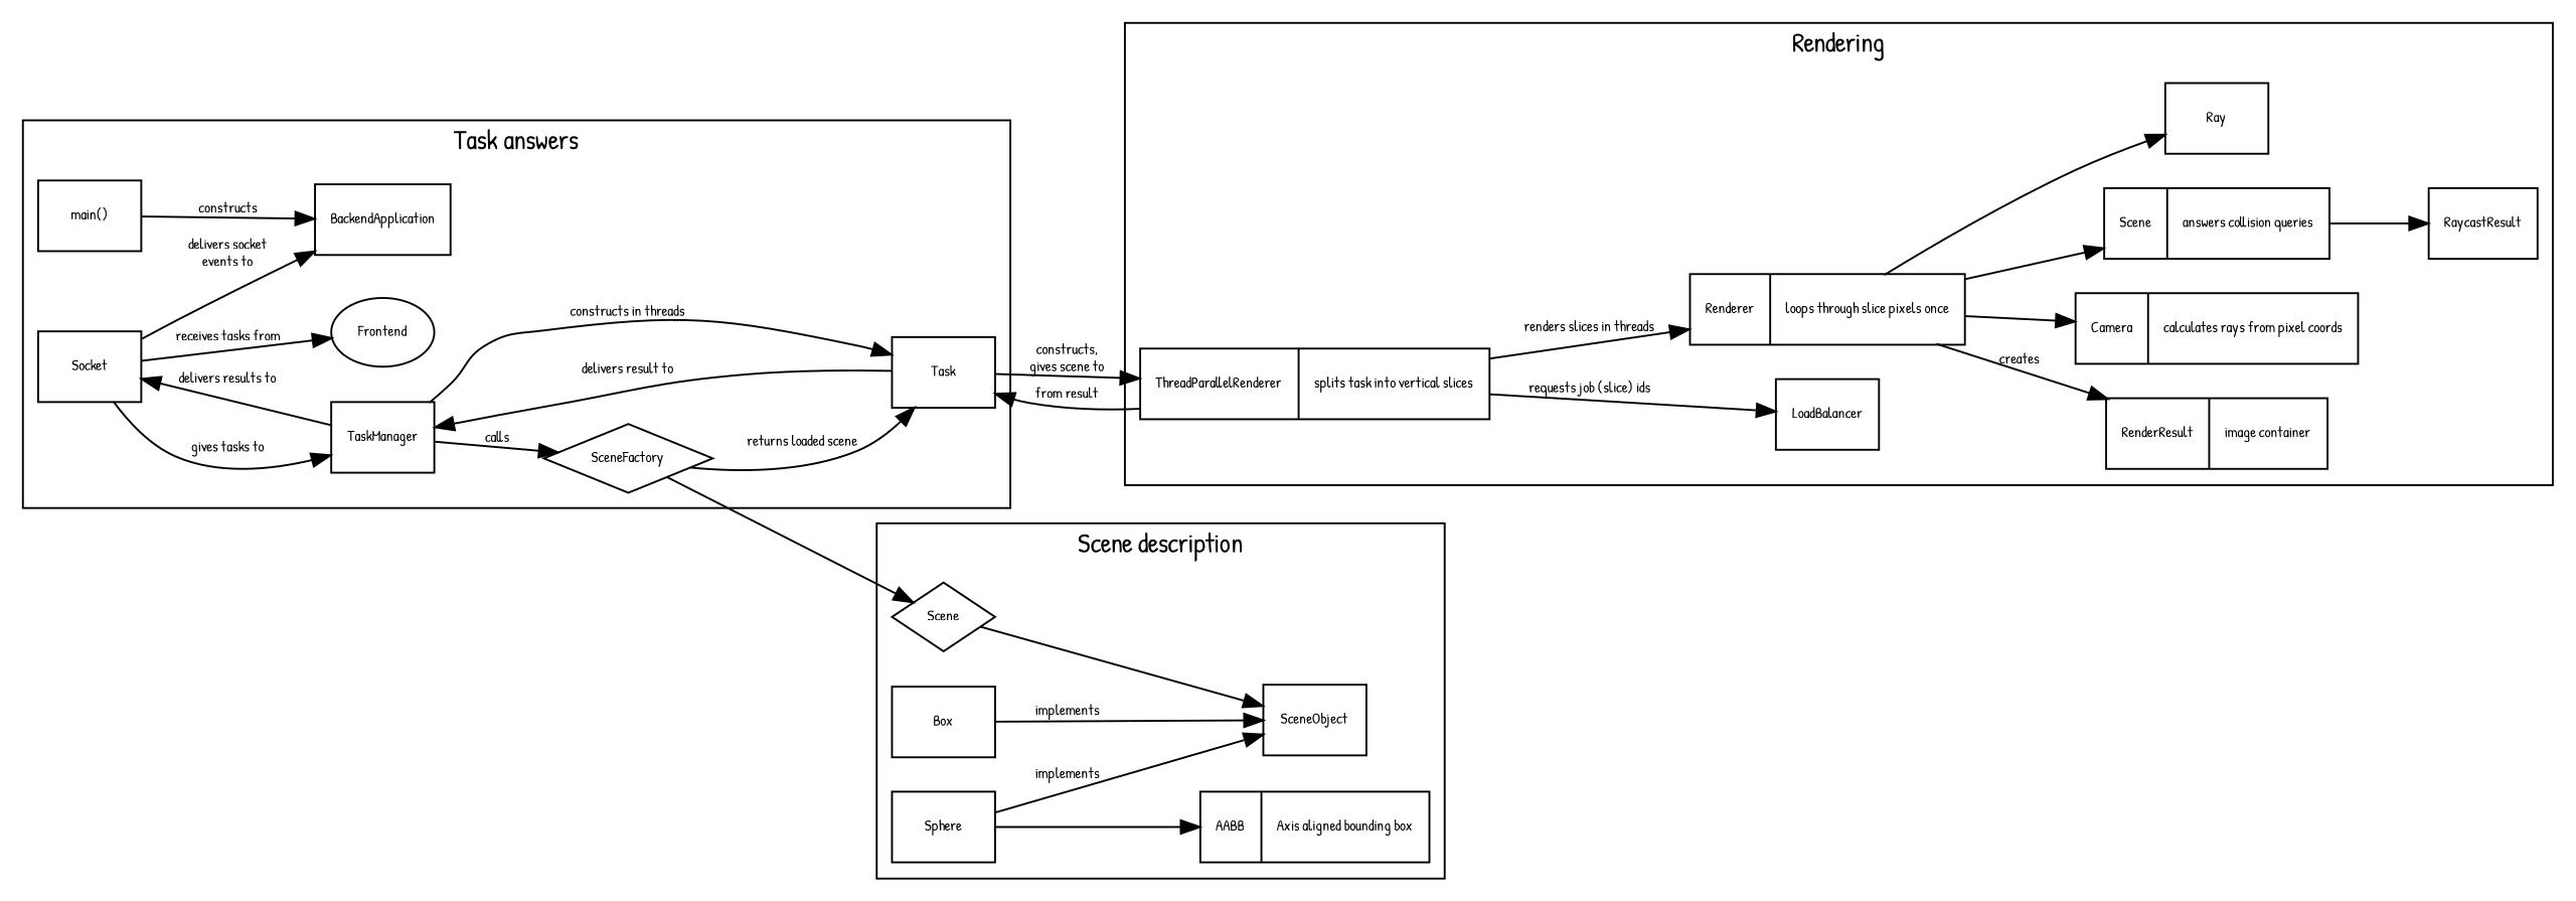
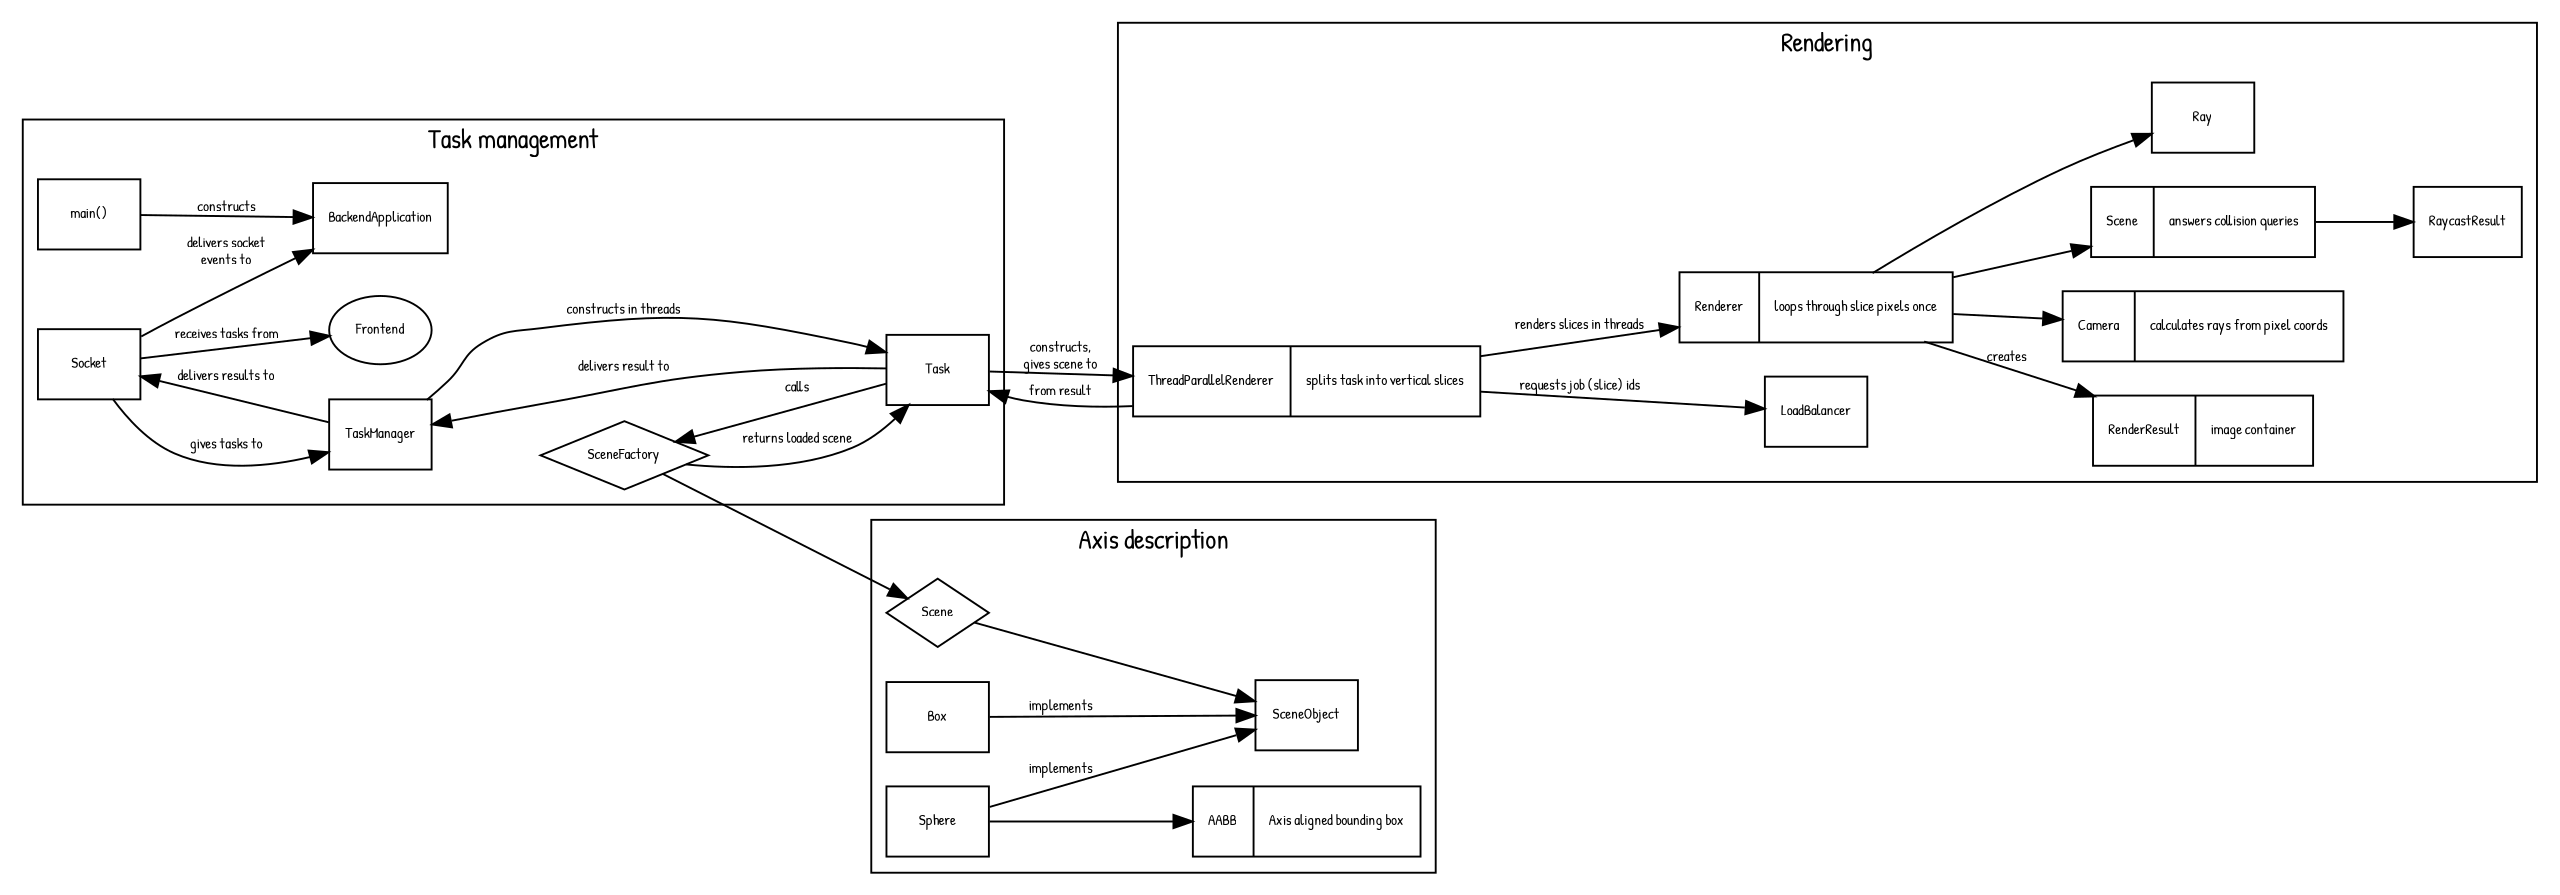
  digraph {
    fontname="Patrick Hand"
    rankdir=LR
    node [fontname="Patrick Hand" fontsize=8 shape=record]
    edge [fontname="Patrick Hand" fontsize=8]
    Socket
    TaskManager
    BackendApplication
    Frontend [shape=ellipse]
    Task
    "main()"
    SceneFactory [shape=diamond]
    Scene [shape=diamond]
    SceneObject
    n10 [label="{AABB|Axis aligned bounding box}"]
    Box
    Sphere
    n13 [label="{ThreadParallelRenderer | splits task into vertical slices}"]
    LoadBalancer
    n15 [label="{Renderer|loops through slice pixels once}"]
    n16 [label="{RenderResult|image container}"]
    n17 [label="{Camera|calculates rays from pixel coords}"]
    n18 [label="{Scene|answers collision queries}"]
    Ray
    RaycastResult
    subgraph cluster_1 {
      color=black
-     label="Task answers"
+     label="Task management"
      Socket
      TaskManager
      BackendApplication
      Frontend
      Task
      "main()"
      SceneFactory
    }
    subgraph cluster_2 {
      color=black
-     label="Scene description"
+     label="Axis description"
      Scene
      SceneObject
      n10
      Box
      Sphere
    }
    subgraph cluster_3 {
      color=black
      label=Rendering
      n13
      LoadBalancer
      n15
      n16
      n17
      n18
      Ray
      RaycastResult
    }
    Socket -> TaskManager [label="gives tasks to"]
    Socket -> BackendApplication [label="delivers socket\nevents to"]
    Socket -> Frontend [label="receives tasks from"]
    TaskManager -> Socket [label="delivers results to"]
    TaskManager -> Task [label="constructs in threads"]
    Task -> TaskManager [label="delivers result to"]
-   TaskManager -> SceneFactory [label=calls]
+   Task -> SceneFactory [label=calls]
    Task -> n13 [label="constructs,\ngives scene to"]
    "main()" -> BackendApplication [label=constructs]
    SceneFactory -> Task [label="returns loaded scene"]
    SceneFactory -> Scene
    Scene -> SceneObject
    Box -> SceneObject [label=implements]
    Sphere -> SceneObject [label=implements]
    Sphere -> n10
    n13 -> Task [label="from result"]
    n13 -> LoadBalancer [label="requests job (slice) ids"]
    n13 -> n15 [label="renders slices in threads"]
    n15 -> n16 [label=creates]
    n15 -> n17
    n15 -> n18
    n15 -> Ray
    n18 -> RaycastResult
  }
